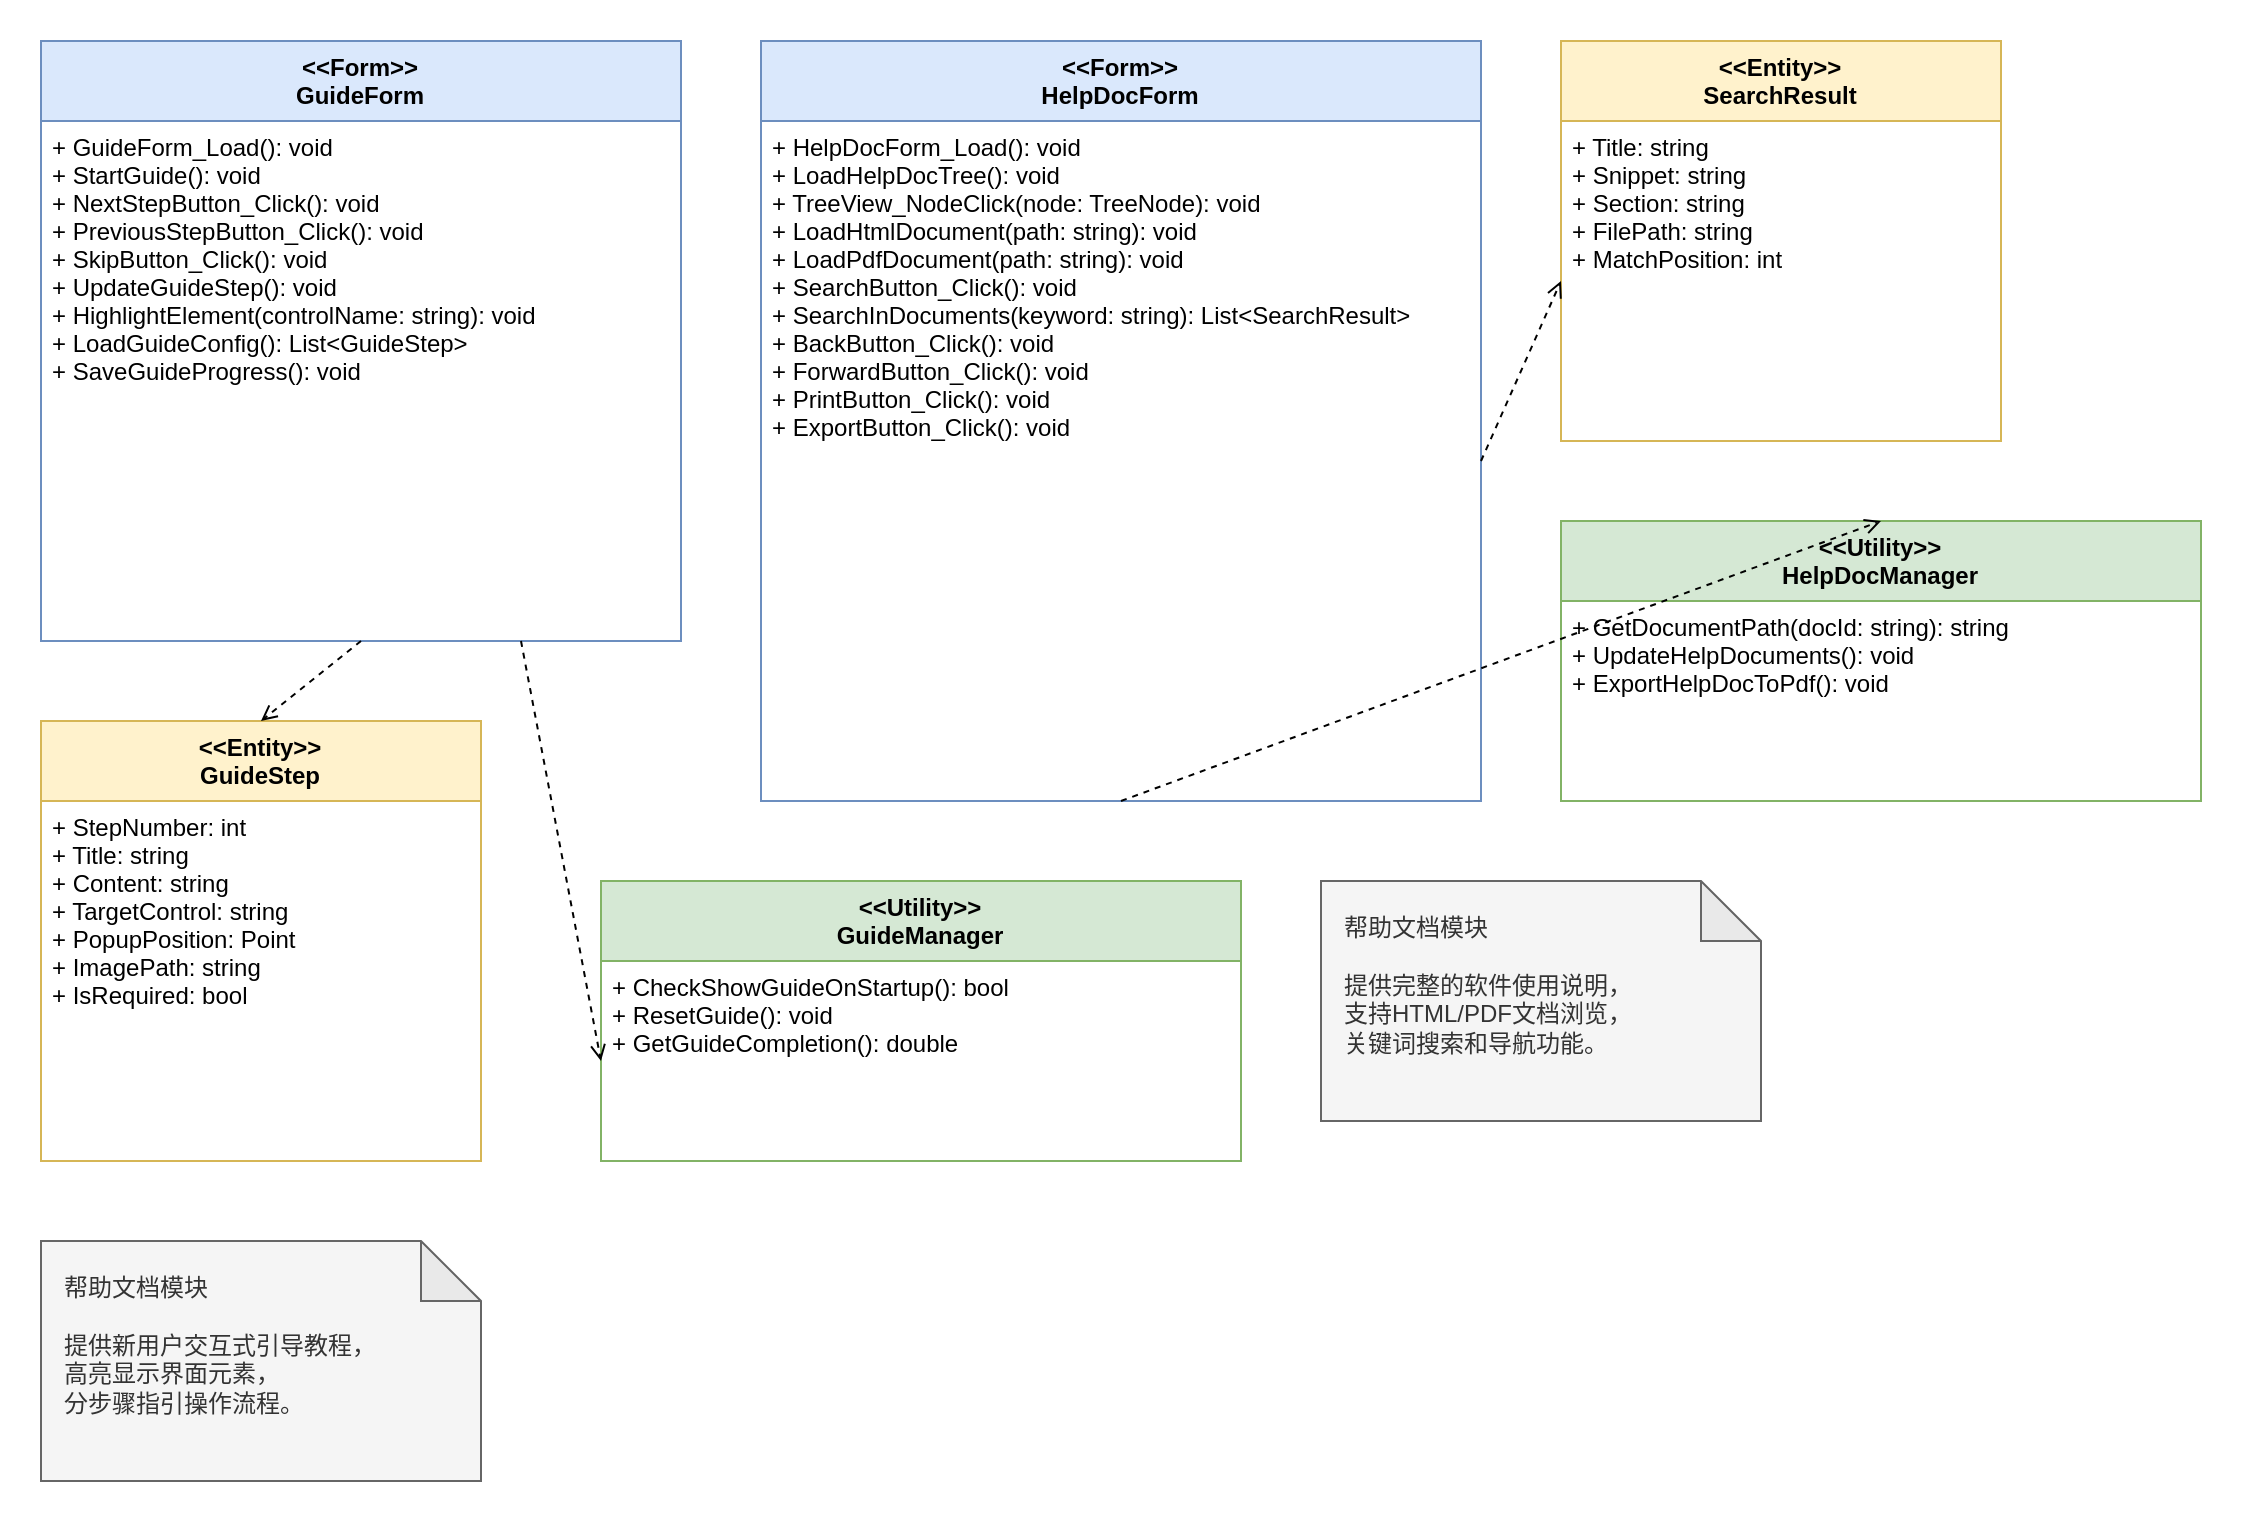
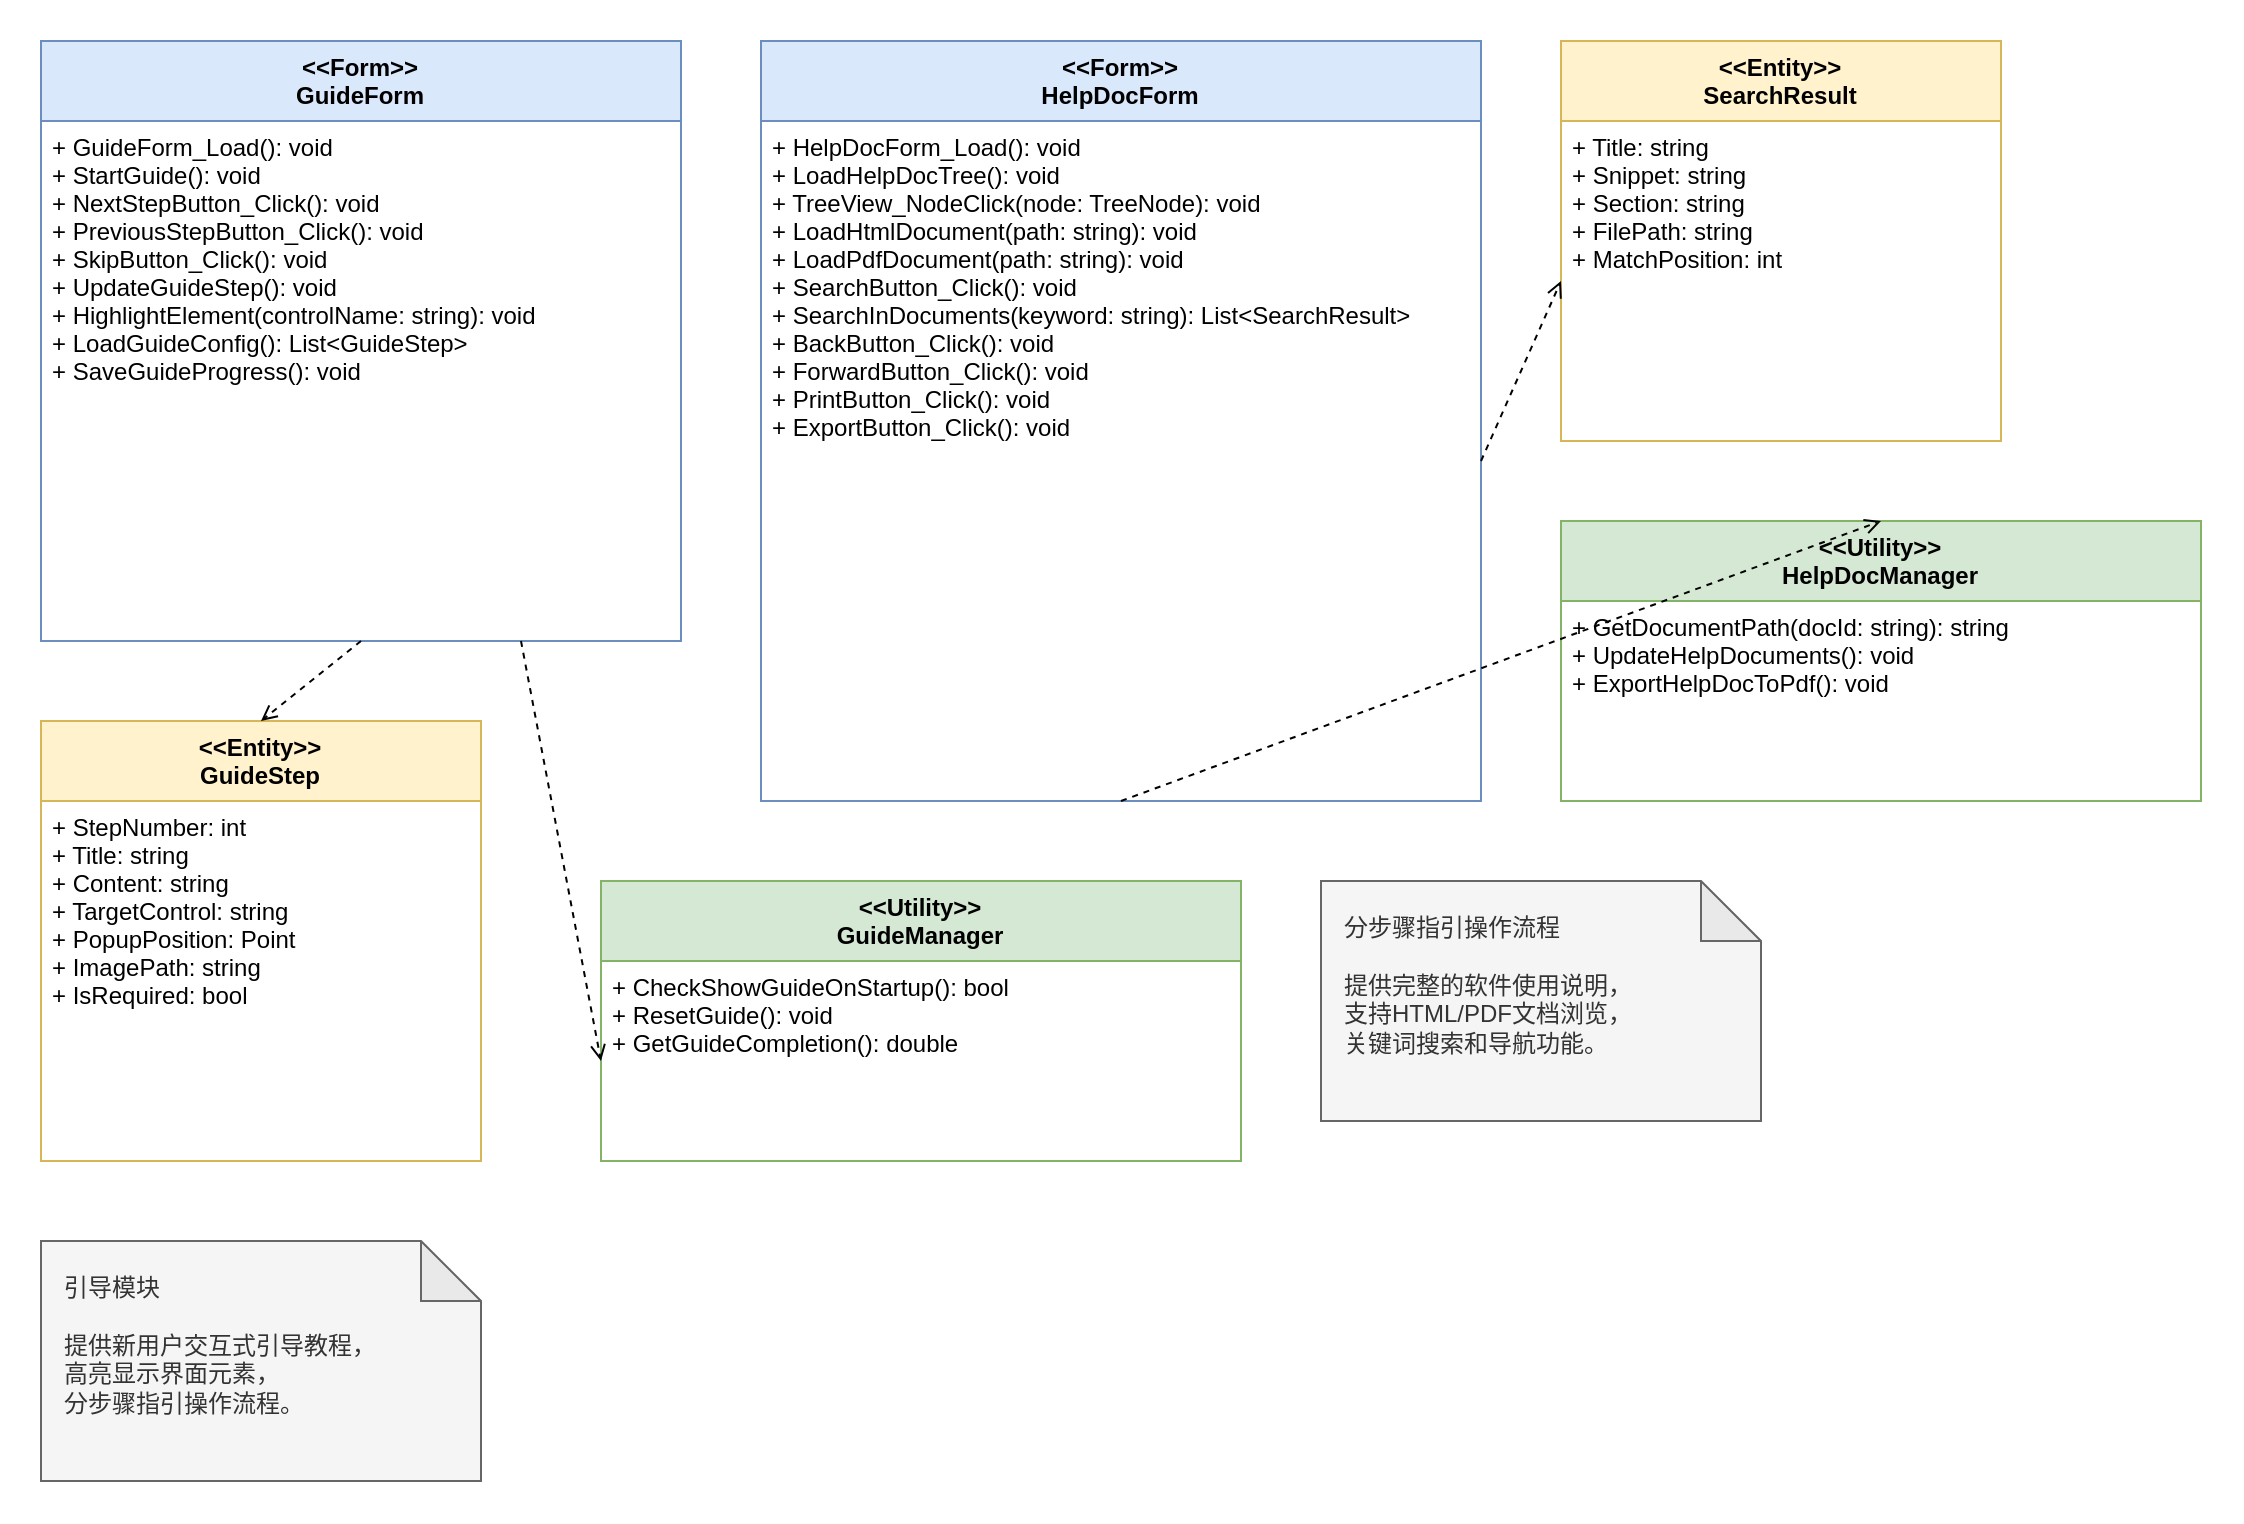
  <mxCell id="0" />
  <mxCell id="1" parent="0" />
  <mxCell id="2" value="&lt;&lt;Form&gt;&gt;&#10;GuideForm" style="swimlane;fontStyle=1;align=center;verticalAlign=top;childLayout=stackLayout;horizontal=1;startSize=40;horizontalStack=0;resizeParent=1;resizeParentMax=0;resizeLast=0;collapsible=1;marginBottom=0;fillColor=#dae8fc;strokeColor=#6c8ebf;" vertex="1" parent="1"><mxGeometry x="20" y="20" width="320" height="300" as="geometry" /></mxCell>
  <mxCell id="3" value="+ GuideForm_Load(): void&#10;+ StartGuide(): void&#10;+ NextStepButton_Click(): void&#10;+ PreviousStepButton_Click(): void&#10;+ SkipButton_Click(): void&#10;+ UpdateGuideStep(): void&#10;+ HighlightElement(controlName: string): void&#10;+ LoadGuideConfig(): List&lt;GuideStep&gt;&#10;+ SaveGuideProgress(): void" style="text;strokeColor=none;fillColor=none;align=left;verticalAlign=top;spacingLeft=4;spacingRight=4;overflow=hidden;rotatable=0;points=[[0,0.5],[1,0.5]];portConstraint=eastwest;" vertex="1" parent="2"><mxGeometry y="40" width="320" height="260" as="geometry" /></mxCell>
  <mxCell id="4" value="&lt;&lt;Form&gt;&gt;&#10;HelpDocForm" style="swimlane;fontStyle=1;align=center;verticalAlign=top;childLayout=stackLayout;horizontal=1;startSize=40;horizontalStack=0;resizeParent=1;resizeParentMax=0;resizeLast=0;collapsible=1;marginBottom=0;fillColor=#dae8fc;strokeColor=#6c8ebf;" vertex="1" parent="1"><mxGeometry x="380" y="20" width="360" height="380" as="geometry" /></mxCell>
  <mxCell id="5" value="+ HelpDocForm_Load(): void&#10;+ LoadHelpDocTree(): void&#10;+ TreeView_NodeClick(node: TreeNode): void&#10;+ LoadHtmlDocument(path: string): void&#10;+ LoadPdfDocument(path: string): void&#10;+ SearchButton_Click(): void&#10;+ SearchInDocuments(keyword: string): List&lt;SearchResult&gt;&#10;+ BackButton_Click(): void&#10;+ ForwardButton_Click(): void&#10;+ PrintButton_Click(): void&#10;+ ExportButton_Click(): void" style="text;strokeColor=none;fillColor=none;align=left;verticalAlign=top;spacingLeft=4;spacingRight=4;overflow=hidden;rotatable=0;points=[[0,0.5],[1,0.5]];portConstraint=eastwest;" vertex="1" parent="4"><mxGeometry y="40" width="360" height="340" as="geometry" /></mxCell>
  <mxCell id="6" value="&lt;&lt;Entity&gt;&gt;&#10;GuideStep" style="swimlane;fontStyle=1;align=center;verticalAlign=top;childLayout=stackLayout;horizontal=1;startSize=40;horizontalStack=0;resizeParent=1;resizeParentMax=0;resizeLast=0;collapsible=1;marginBottom=0;fillColor=#fff2cc;strokeColor=#d6b656;" vertex="1" parent="1"><mxGeometry x="20" y="360" width="220" height="220" as="geometry" /></mxCell>
  <mxCell id="7" value="+ StepNumber: int&#10;+ Title: string&#10;+ Content: string&#10;+ TargetControl: string&#10;+ PopupPosition: Point&#10;+ ImagePath: string&#10;+ IsRequired: bool" style="text;strokeColor=none;fillColor=none;align=left;verticalAlign=top;spacingLeft=4;spacingRight=4;overflow=hidden;rotatable=0;points=[[0,0.5],[1,0.5]];portConstraint=eastwest;" vertex="1" parent="6"><mxGeometry y="40" width="220" height="180" as="geometry" /></mxCell>
  <mxCell id="8" value="&lt;&lt;Entity&gt;&gt;&#10;SearchResult" style="swimlane;fontStyle=1;align=center;verticalAlign=top;childLayout=stackLayout;horizontal=1;startSize=40;horizontalStack=0;resizeParent=1;resizeParentMax=0;resizeLast=0;collapsible=1;marginBottom=0;fillColor=#fff2cc;strokeColor=#d6b656;" vertex="1" parent="1"><mxGeometry x="780" y="20" width="220" height="200" as="geometry" /></mxCell>
  <mxCell id="9" value="+ Title: string&#10;+ Snippet: string&#10;+ Section: string&#10;+ FilePath: string&#10;+ MatchPosition: int" style="text;strokeColor=none;fillColor=none;align=left;verticalAlign=top;spacingLeft=4;spacingRight=4;overflow=hidden;rotatable=0;points=[[0,0.5],[1,0.5]];portConstraint=eastwest;" vertex="1" parent="8"><mxGeometry y="40" width="220" height="160" as="geometry" /></mxCell>
  <mxCell id="10" value="&lt;&lt;Utility&gt;&gt;&#10;HelpDocManager" style="swimlane;fontStyle=1;align=center;verticalAlign=top;childLayout=stackLayout;horizontal=1;startSize=40;horizontalStack=0;resizeParent=1;resizeParentMax=0;resizeLast=0;collapsible=1;marginBottom=0;fillColor=#d5e8d4;strokeColor=#82b366;" vertex="1" parent="1"><mxGeometry x="780" y="260" width="320" height="140" as="geometry" /></mxCell>
  <mxCell id="11" value="+ GetDocumentPath(docId: string): string&#10;+ UpdateHelpDocuments(): void&#10;+ ExportHelpDocToPdf(): void" style="text;strokeColor=none;fillColor=none;align=left;verticalAlign=top;spacingLeft=4;spacingRight=4;overflow=hidden;rotatable=0;points=[[0,0.5],[1,0.5]];portConstraint=eastwest;" vertex="1" parent="10"><mxGeometry y="40" width="320" height="100" as="geometry" /></mxCell>
  <mxCell id="12" value="&lt;&lt;Utility&gt;&gt;&#10;GuideManager" style="swimlane;fontStyle=1;align=center;verticalAlign=top;childLayout=stackLayout;horizontal=1;startSize=40;horizontalStack=0;resizeParent=1;resizeParentMax=0;resizeLast=0;collapsible=1;marginBottom=0;fillColor=#d5e8d4;strokeColor=#82b366;" vertex="1" parent="1"><mxGeometry x="300" y="440" width="320" height="140" as="geometry" /></mxCell>
  <mxCell id="13" value="+ CheckShowGuideOnStartup(): bool&#10;+ ResetGuide(): void&#10;+ GetGuideCompletion(): double" style="text;strokeColor=none;fillColor=none;align=left;verticalAlign=top;spacingLeft=4;spacingRight=4;overflow=hidden;rotatable=0;points=[[0,0.5],[1,0.5]];portConstraint=eastwest;" vertex="1" parent="12"><mxGeometry y="40" width="320" height="100" as="geometry" /></mxCell>
  <mxCell id="14" value="" style="endArrow=open;endFill=0;dashed=1;html=1;exitX=0.5;exitY=1;exitDx=0;exitDy=0;entryX=0.5;entryY=0;entryDx=0;entryDy=0;" edge="1" parent="1" source="2" target="6"><mxGeometry width="50" height="50" relative="1" as="geometry"><mxPoint x="380" y="380" as="sourcePoint" /><mxPoint x="430" y="330" as="targetPoint" /></mxGeometry></mxCell>
  <mxCell id="15" value="" style="endArrow=open;endFill=0;dashed=1;html=1;exitX=1;exitY=0.5;exitDx=0;exitDy=0;entryX=0;entryY=0.5;entryDx=0;entryDy=0;" edge="1" parent="1" source="5" target="9"><mxGeometry width="50" height="50" relative="1" as="geometry"><mxPoint x="380" y="380" as="sourcePoint" /><mxPoint x="430" y="330" as="targetPoint" /></mxGeometry></mxCell>
  <mxCell id="16" value="" style="endArrow=open;endFill=0;dashed=1;html=1;exitX=0.5;exitY=1;exitDx=0;exitDy=0;entryX=0.5;entryY=0;entryDx=0;entryDy=0;" edge="1" parent="1" source="4" target="10"><mxGeometry width="50" height="50" relative="1" as="geometry"><mxPoint x="380" y="380" as="sourcePoint" /><mxPoint x="430" y="330" as="targetPoint" /></mxGeometry></mxCell>
  <mxCell id="17" value="" style="endArrow=open;endFill=0;dashed=1;html=1;exitX=0.75;exitY=1;exitDx=0;exitDy=0;entryX=0;entryY=0.5;entryDx=0;entryDy=0;" edge="1" parent="1" source="2" target="13"><mxGeometry width="50" height="50" relative="1" as="geometry"><mxPoint x="380" y="380" as="sourcePoint" /><mxPoint x="430" y="330" as="targetPoint" /></mxGeometry></mxCell>
- <mxCell id="18" value="帮助文档模块&#10;&#10;提供新用户交互式引导教程，&#10;高亮显示界面元素，&#10;分步骤指引操作流程。" style="shape=note;whiteSpace=wrap;html=1;backgroundOutline=1;darkOpacity=0.05;fillColor=#f5f5f5;strokeColor=#666666;fontColor=#333333;align=left;verticalAlign=top;spacingLeft=10;spacingTop=10;" vertex="1" parent="1"><mxGeometry x="20" y="620" width="220" height="120" as="geometry" /></mxCell>
- <mxCell id="19" value="帮助文档模块&#10;&#10;提供完整的软件使用说明，&#10;支持HTML/PDF文档浏览，&#10;关键词搜索和导航功能。" style="shape=note;whiteSpace=wrap;html=1;backgroundOutline=1;darkOpacity=0.05;fillColor=#f5f5f5;strokeColor=#666666;fontColor=#333333;align=left;verticalAlign=top;spacingLeft=10;spacingTop=10;" vertex="1" parent="1"><mxGeometry x="660" y="440" width="220" height="120" as="geometry" /></mxCell>
+ <mxCell id="18" value="引导模块&#10;&#10;提供新用户交互式引导教程，&#10;高亮显示界面元素，&#10;分步骤指引操作流程。" style="shape=note;whiteSpace=wrap;html=1;backgroundOutline=1;darkOpacity=0.05;fillColor=#f5f5f5;strokeColor=#666666;fontColor=#333333;align=left;verticalAlign=top;spacingLeft=10;spacingTop=10;" vertex="1" parent="1"><mxGeometry x="20" y="620" width="220" height="120" as="geometry" /></mxCell>
+ <mxCell id="19" value="分步骤指引操作流程&#10;&#10;提供完整的软件使用说明，&#10;支持HTML/PDF文档浏览，&#10;关键词搜索和导航功能。" style="shape=note;whiteSpace=wrap;html=1;backgroundOutline=1;darkOpacity=0.05;fillColor=#f5f5f5;strokeColor=#666666;fontColor=#333333;align=left;verticalAlign=top;spacingLeft=10;spacingTop=10;" vertex="1" parent="1"><mxGeometry x="660" y="440" width="220" height="120" as="geometry" /></mxCell>
